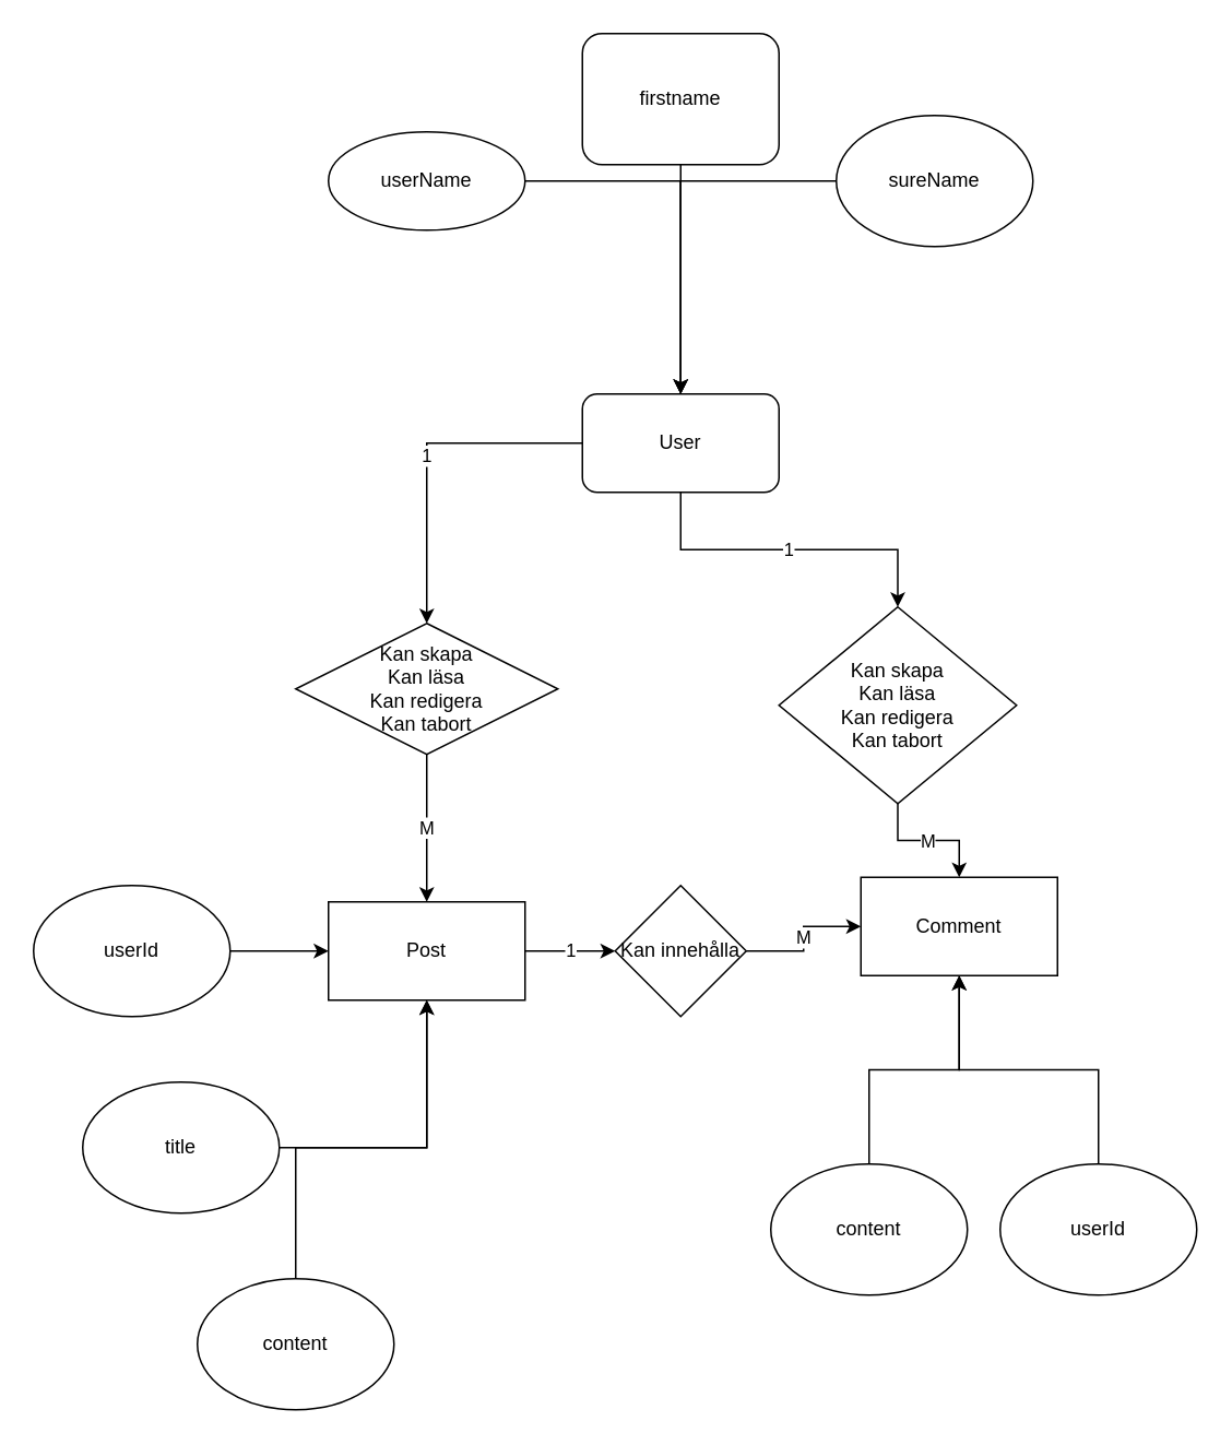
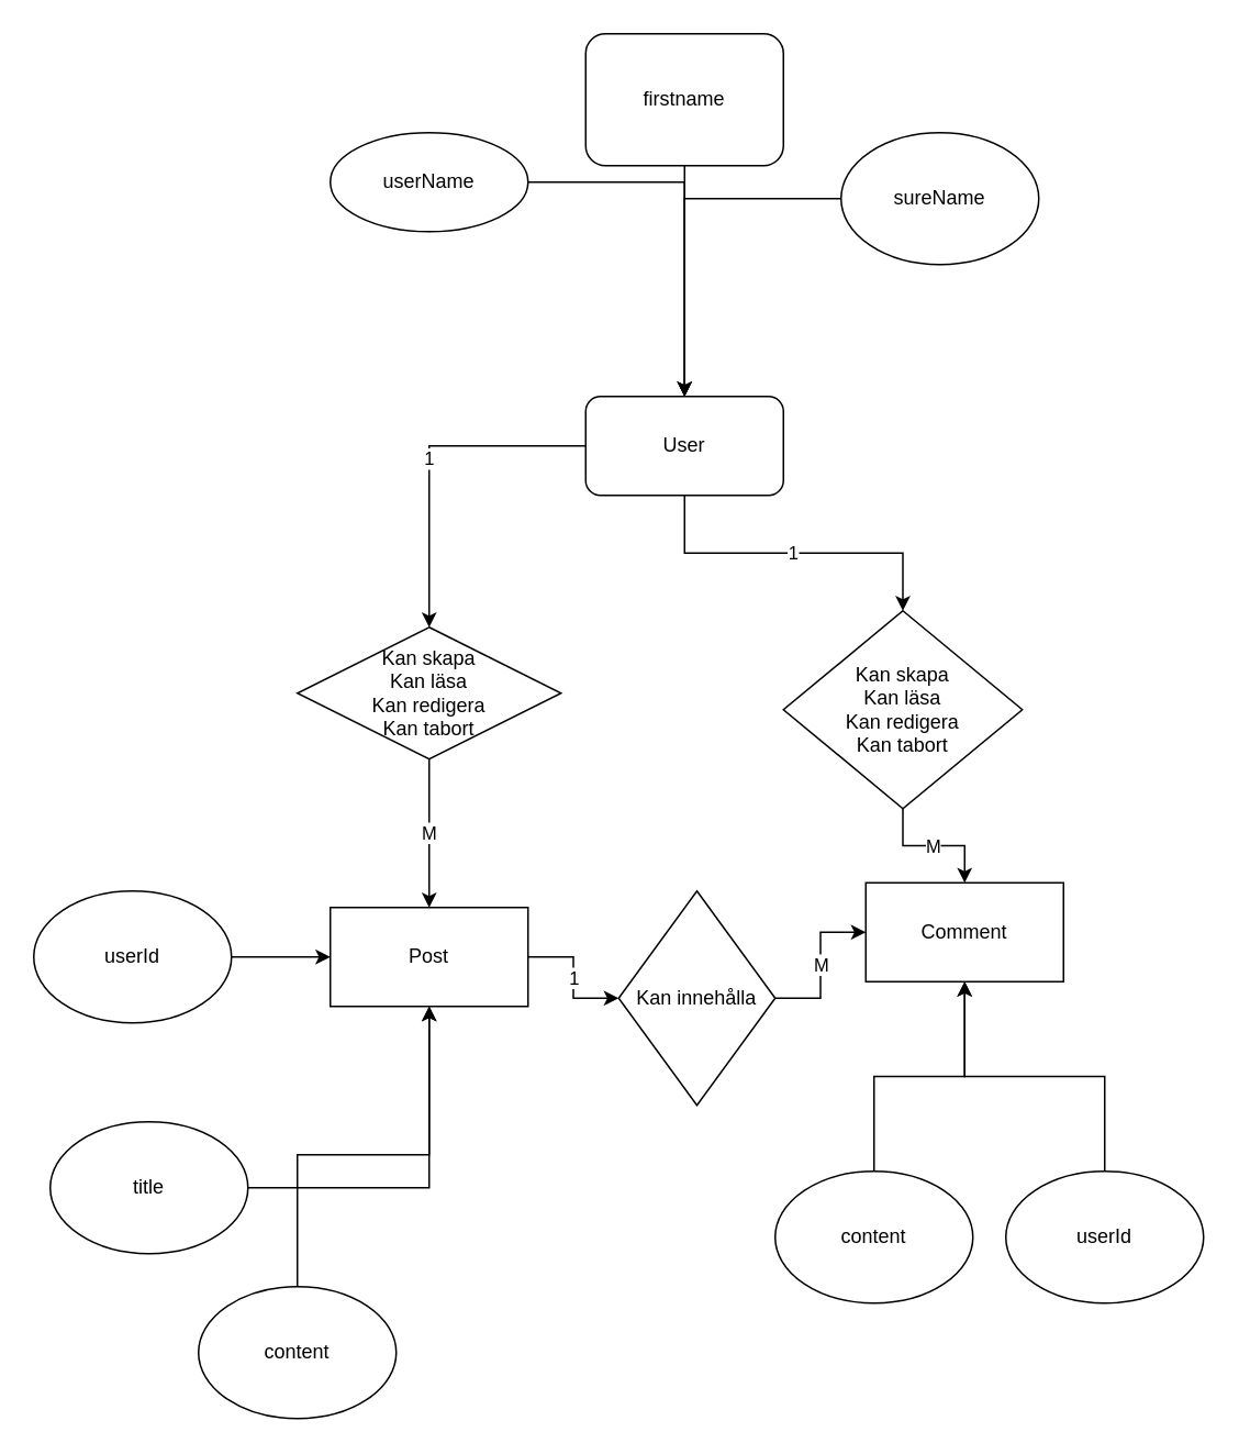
  <mxCell id="0" />
  <mxCell id="1" parent="0" />
  <mxCell id="2" value="1" style="edgeStyle=orthogonalEdgeStyle;rounded=0;orthogonalLoop=1;jettySize=auto;html=1;" parent="1" source="4" target="9" edge="1"><mxGeometry relative="1" as="geometry" /></mxCell>
  <mxCell id="3" value="1" style="edgeStyle=orthogonalEdgeStyle;rounded=0;orthogonalLoop=1;jettySize=auto;html=1;" parent="1" source="4" target="11" edge="1"><mxGeometry relative="1" as="geometry" /></mxCell>
  <mxCell id="4" value="User" style="whiteSpace=wrap;html=1;rounded=1;" parent="1" vertex="1"><mxGeometry x="355" y="240" width="120" height="60" as="geometry" /></mxCell>
  <mxCell id="5" value="1" style="edgeStyle=orthogonalEdgeStyle;rounded=0;orthogonalLoop=1;jettySize=auto;html=1;entryX=0;entryY=0.5;entryDx=0;entryDy=0;" parent="1" source="6" target="13" edge="1"><mxGeometry relative="1" as="geometry" /></mxCell>
  <mxCell id="6" value="Post" style="rounded=0;whiteSpace=wrap;html=1;" parent="1" vertex="1"><mxGeometry x="200" y="550" width="120" height="60" as="geometry" /></mxCell>
  <mxCell id="7" value="Comment" style="rounded=0;whiteSpace=wrap;html=1;" parent="1" vertex="1"><mxGeometry x="525" y="535" width="120" height="60" as="geometry" /></mxCell>
  <mxCell id="8" value="M" style="edgeStyle=orthogonalEdgeStyle;rounded=0;orthogonalLoop=1;jettySize=auto;html=1;" parent="1" source="9" target="7" edge="1"><mxGeometry relative="1" as="geometry" /></mxCell>
  <mxCell id="9" value="&lt;div&gt;Kan skapa&lt;/div&gt;&lt;div&gt;Kan läsa&lt;/div&gt;&lt;div&gt;Kan redigera&lt;/div&gt;&lt;div&gt;Kan tabort&lt;/div&gt;" style="rhombus;whiteSpace=wrap;html=1;" parent="1" vertex="1"><mxGeometry x="475" y="370" width="145" height="120" as="geometry" /></mxCell>
  <mxCell id="10" value="M" style="edgeStyle=orthogonalEdgeStyle;rounded=0;orthogonalLoop=1;jettySize=auto;html=1;" parent="1" source="11" target="6" edge="1"><mxGeometry relative="1" as="geometry" /></mxCell>
  <mxCell id="11" value="&lt;div&gt;Kan skapa&lt;/div&gt;&lt;div&gt;Kan läsa&lt;/div&gt;&lt;div&gt;Kan redigera&lt;/div&gt;&lt;div&gt;Kan tabort&lt;/div&gt;" style="rhombus;whiteSpace=wrap;html=1;" parent="1" vertex="1"><mxGeometry x="180" y="380" width="160" height="80" as="geometry" /></mxCell>
  <mxCell id="12" value="M" style="edgeStyle=orthogonalEdgeStyle;rounded=0;orthogonalLoop=1;jettySize=auto;html=1;entryX=0;entryY=0.5;entryDx=0;entryDy=0;" parent="1" source="13" target="7" edge="1"><mxGeometry relative="1" as="geometry" /></mxCell>
- <mxCell id="13" value="Kan innehålla" style="rhombus;whiteSpace=wrap;html=1;" parent="1" vertex="1"><mxGeometry x="375" y="540" width="80" height="80" as="geometry" /></mxCell>
+ <mxCell id="13" value="Kan innehålla" style="rhombus;whiteSpace=wrap;html=1;" parent="1" vertex="1"><mxGeometry x="375" y="540" width="95" height="130" as="geometry" /></mxCell>
  <mxCell id="14" style="edgeStyle=orthogonalEdgeStyle;rounded=0;orthogonalLoop=1;jettySize=auto;html=1;entryX=0.5;entryY=0;entryDx=0;entryDy=0;" parent="1" source="15" target="4" edge="1"><mxGeometry relative="1" as="geometry" /></mxCell>
  <mxCell id="15" value="firstname" style="whiteSpace=wrap;html=1;rounded=1;" parent="1" vertex="1"><mxGeometry x="355" y="20" width="120" height="80" as="geometry" /></mxCell>
  <mxCell id="16" style="edgeStyle=orthogonalEdgeStyle;rounded=0;orthogonalLoop=1;jettySize=auto;html=1;" parent="1" source="17" target="4" edge="1"><mxGeometry relative="1" as="geometry" /></mxCell>
- <mxCell id="17" value="sureName" style="ellipse;whiteSpace=wrap;html=1;" parent="1" vertex="1"><mxGeometry x="510" y="70" width="120" height="80" as="geometry" /></mxCell>
+ <mxCell id="17" value="sureName" style="ellipse;whiteSpace=wrap;html=1;" parent="1" vertex="1"><mxGeometry x="510" y="80" width="120" height="80" as="geometry" /></mxCell>
  <mxCell id="18" style="edgeStyle=orthogonalEdgeStyle;rounded=0;orthogonalLoop=1;jettySize=auto;html=1;entryX=0.5;entryY=0;entryDx=0;entryDy=0;" parent="1" source="19" target="4" edge="1"><mxGeometry relative="1" as="geometry" /></mxCell>
  <mxCell id="19" value="userName" style="ellipse;whiteSpace=wrap;html=1;" parent="1" vertex="1"><mxGeometry x="200" y="80" width="120" height="60" as="geometry" /></mxCell>
  <mxCell id="20" style="edgeStyle=orthogonalEdgeStyle;rounded=0;orthogonalLoop=1;jettySize=auto;html=1;entryX=0.5;entryY=1;entryDx=0;entryDy=0;" parent="1" source="21" target="7" edge="1"><mxGeometry relative="1" as="geometry" /></mxCell>
  <mxCell id="21" value="content" style="ellipse;whiteSpace=wrap;html=1;" parent="1" vertex="1"><mxGeometry x="470" y="710" width="120" height="80" as="geometry" /></mxCell>
  <mxCell id="22" style="edgeStyle=orthogonalEdgeStyle;rounded=0;orthogonalLoop=1;jettySize=auto;html=1;entryX=0.5;entryY=1;entryDx=0;entryDy=0;" parent="1" source="23" target="7" edge="1"><mxGeometry relative="1" as="geometry" /></mxCell>
  <mxCell id="23" value="userId" style="ellipse;whiteSpace=wrap;html=1;" parent="1" vertex="1"><mxGeometry x="610" y="710" width="120" height="80" as="geometry" /></mxCell>
  <mxCell id="24" style="edgeStyle=orthogonalEdgeStyle;rounded=0;orthogonalLoop=1;jettySize=auto;html=1;entryX=0.5;entryY=1;entryDx=0;entryDy=0;" parent="1" source="25" target="6" edge="1"><mxGeometry relative="1" as="geometry" /></mxCell>
- <mxCell id="25" value="title" style="ellipse;whiteSpace=wrap;html=1;" parent="1" vertex="1"><mxGeometry x="50" y="660" width="120" height="80" as="geometry" /></mxCell>
+ <mxCell id="25" value="title" style="ellipse;whiteSpace=wrap;html=1;" parent="1" vertex="1"><mxGeometry x="30" y="680" width="120" height="80" as="geometry" /></mxCell>
  <mxCell id="26" style="edgeStyle=orthogonalEdgeStyle;rounded=0;orthogonalLoop=1;jettySize=auto;html=1;entryX=0.5;entryY=1;entryDx=0;entryDy=0;" parent="1" source="27" target="6" edge="1"><mxGeometry relative="1" as="geometry"><Array as="points"><mxPoint x="180" y="700" /><mxPoint x="260" y="700" /></Array></mxGeometry></mxCell>
  <mxCell id="27" value="content" style="ellipse;whiteSpace=wrap;html=1;" parent="1" vertex="1"><mxGeometry x="120" y="780" width="120" height="80" as="geometry" /></mxCell>
  <mxCell id="28" style="edgeStyle=orthogonalEdgeStyle;rounded=0;orthogonalLoop=1;jettySize=auto;html=1;entryX=0;entryY=0.5;entryDx=0;entryDy=0;" parent="1" source="29" target="6" edge="1"><mxGeometry relative="1" as="geometry" /></mxCell>
  <mxCell id="29" value="&lt;div&gt;userId&lt;/div&gt;" style="ellipse;whiteSpace=wrap;html=1;" parent="1" vertex="1"><mxGeometry x="20" y="540" width="120" height="80" as="geometry" /></mxCell>
